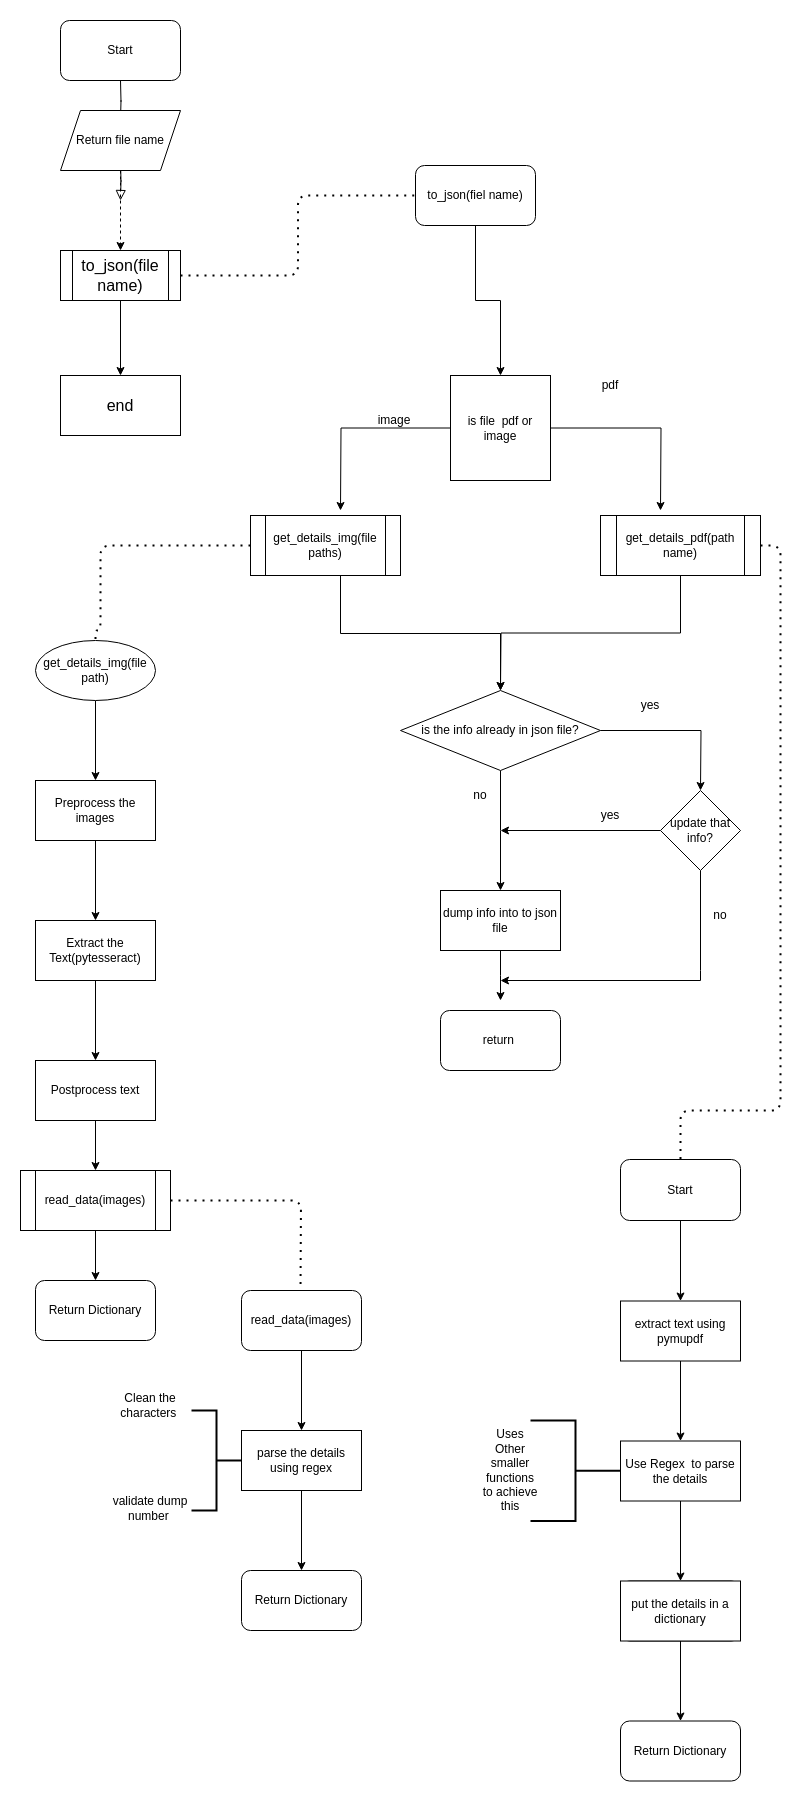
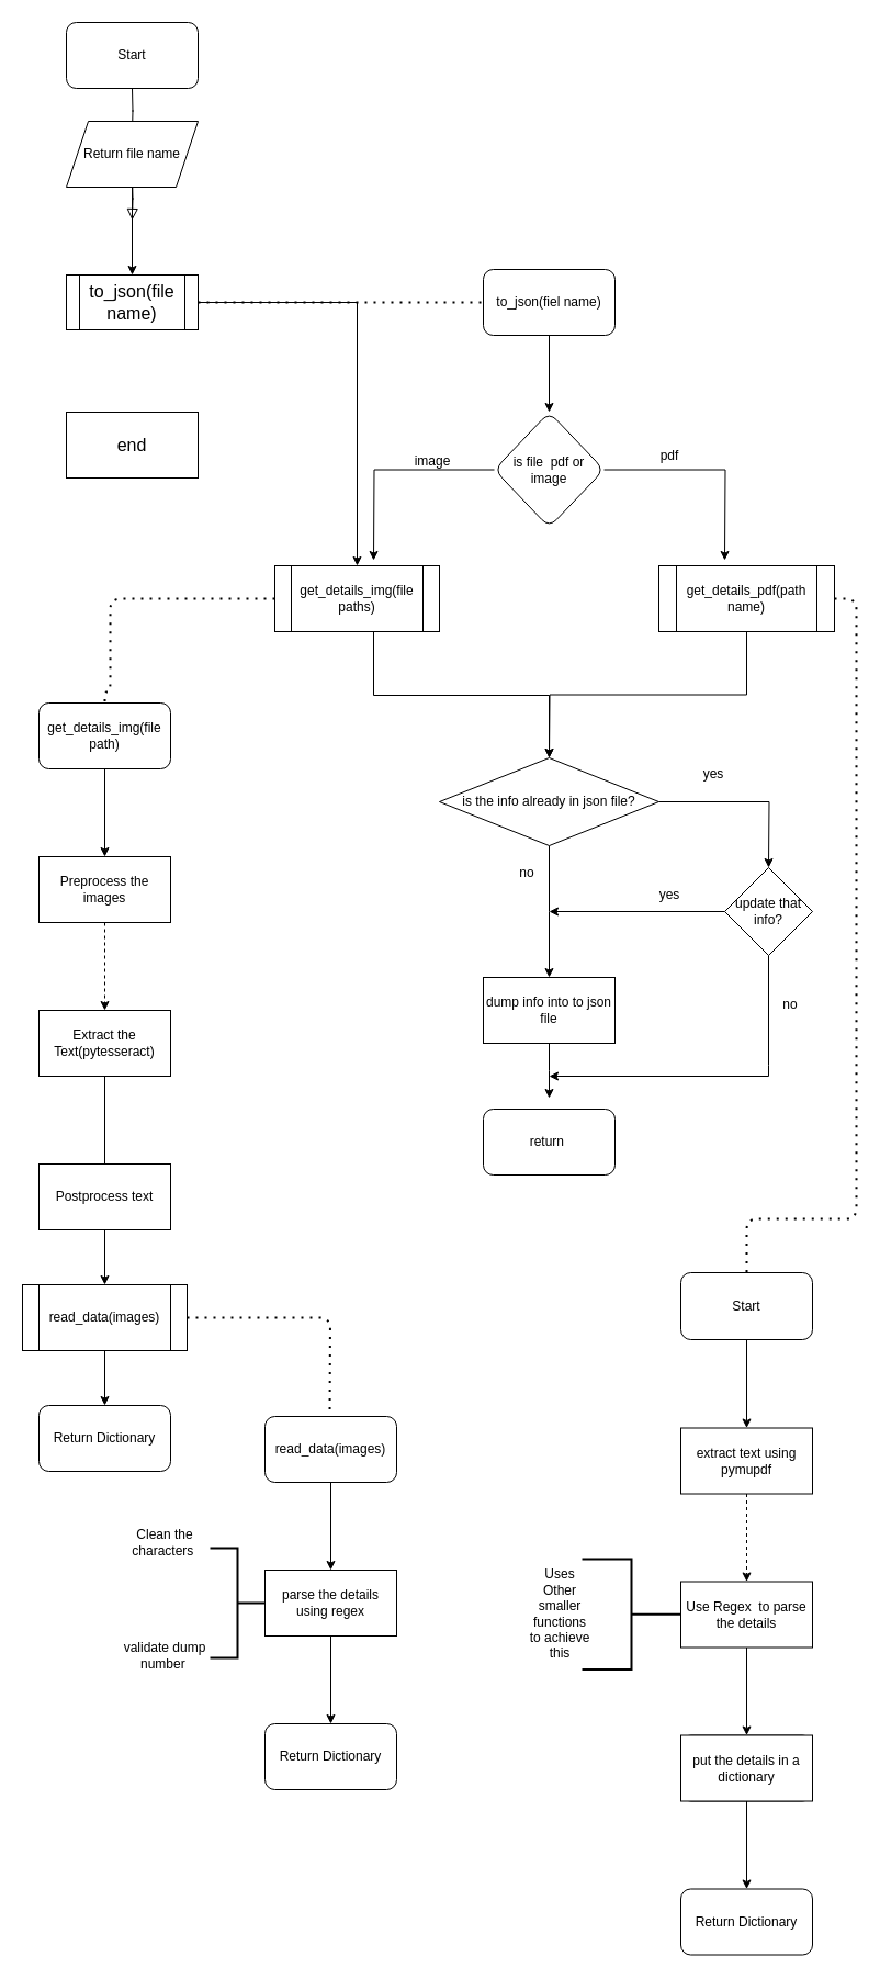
  <mxCell id="0" />
  <mxCell id="1" parent="0" />
  <mxCell id="2" value="" style="rounded=0;html=1;jettySize=auto;orthogonalLoop=1;fontSize=11;endArrow=block;endFill=0;endSize=8;strokeWidth=1;shadow=0;labelBackgroundColor=none;edgeStyle=orthogonalEdgeStyle;" parent="1" edge="1"><mxGeometry relative="1" as="geometry"><mxPoint x="120" y="160" as="sourcePoint" /><mxPoint x="120" y="200" as="targetPoint" /></mxGeometry></mxCell>
  <mxCell id="3" value="" style="edgeStyle=orthogonalEdgeStyle;rounded=0;orthogonalLoop=1;jettySize=auto;html=1;" edge="1" parent="1"><mxGeometry relative="1" as="geometry"><mxPoint x="120" y="80" as="sourcePoint" /><mxPoint x="120" y="120" as="targetPoint" /></mxGeometry></mxCell>
  <mxCell id="4" value="Start" style="rounded=1;whiteSpace=wrap;html=1;" vertex="1" parent="1"><mxGeometry x="60" y="20" width="120" height="60" as="geometry" /></mxCell>
- <mxCell id="5" value="" style="edgeStyle=orthogonalEdgeStyle;rounded=0;orthogonalLoop=1;jettySize=auto;html=1;dashed=1;" edge="1" parent="1" source="6" target="9"><mxGeometry relative="1" as="geometry" /></mxCell>
+ <mxCell id="5" value="" style="edgeStyle=orthogonalEdgeStyle;rounded=0;orthogonalLoop=1;jettySize=auto;html=1;" edge="1" parent="1" source="6" target="9"><mxGeometry relative="1" as="geometry" /></mxCell>
  <mxCell id="6" value="Return file name" style="shape=parallelogram;perimeter=parallelogramPerimeter;whiteSpace=wrap;html=1;fixedSize=1;" vertex="1" parent="1"><mxGeometry x="60" y="110" width="120" height="60" as="geometry" /></mxCell>
- <mxCell id="7" value="" style="edgeStyle=orthogonalEdgeStyle;rounded=0;orthogonalLoop=1;jettySize=auto;html=1;" edge="1" parent="1" source="9" target="10"><mxGeometry relative="1" as="geometry" /></mxCell>
+ <mxCell id="7" value="" style="edgeStyle=orthogonalEdgeStyle;rounded=0;orthogonalLoop=1;jettySize=auto;html=1;" edge="1" parent="1" source="9" target="20"><mxGeometry relative="1" as="geometry" /></mxCell>
  <mxCell id="8" style="edgeStyle=orthogonalEdgeStyle;rounded=1;orthogonalLoop=1;jettySize=auto;html=1;entryX=0;entryY=0.5;entryDx=0;entryDy=0;endArrow=none;dashed=1;dashPattern=1 3;strokeWidth=2;" edge="1" parent="1" source="9" target="12"><mxGeometry relative="1" as="geometry" /></mxCell>
  <mxCell id="9" value="&lt;font size=&quot;3&quot;&gt;to_json(file name)&lt;/font&gt;" style="whiteSpace=wrap;html=1;shape=process;" vertex="1" parent="1"><mxGeometry x="60" y="250" width="120" height="50" as="geometry" /></mxCell>
  <mxCell id="10" value="&lt;font size=&quot;3&quot;&gt;end&lt;/font&gt;" style="whiteSpace=wrap;html=1;" vertex="1" parent="1"><mxGeometry x="60" y="375" width="120" height="60" as="geometry" /></mxCell>
  <mxCell id="11" value="" style="edgeStyle=orthogonalEdgeStyle;rounded=0;orthogonalLoop=1;jettySize=auto;html=1;" edge="1" parent="1" source="12" target="15"><mxGeometry relative="1" as="geometry" /></mxCell>
- <mxCell id="12" value="to_json(fiel name)" style="rounded=1;whiteSpace=wrap;html=1;" vertex="1" parent="1"><mxGeometry x="415" y="165" width="120" height="60" as="geometry" /></mxCell>
+ <mxCell id="12" value="to_json(fiel name)" style="rounded=1;whiteSpace=wrap;html=1;" vertex="1" parent="1"><mxGeometry x="440" y="245" width="120" height="60" as="geometry" /></mxCell>
  <mxCell id="13" style="edgeStyle=orthogonalEdgeStyle;rounded=0;orthogonalLoop=1;jettySize=auto;html=1;" edge="1" parent="1" source="15"><mxGeometry relative="1" as="geometry"><mxPoint x="660" y="510" as="targetPoint" /></mxGeometry></mxCell>
  <mxCell id="14" style="edgeStyle=orthogonalEdgeStyle;rounded=0;orthogonalLoop=1;jettySize=auto;html=1;exitX=0;exitY=0.5;exitDx=0;exitDy=0;" edge="1" parent="1" source="15"><mxGeometry relative="1" as="geometry"><mxPoint x="340" y="510" as="targetPoint" /></mxGeometry></mxCell>
- <mxCell id="15" value="is file&amp;nbsp; pdf or image" style="whiteSpace=wrap;html=1;rounded=0;" vertex="1" parent="1"><mxGeometry x="450" y="375" width="100" height="105" as="geometry" /></mxCell>
+ <mxCell id="15" value="is file&amp;nbsp; pdf or image" style="rhombus;whiteSpace=wrap;html=1;rounded=1;" vertex="1" parent="1"><mxGeometry x="450" y="375" width="100" height="105" as="geometry" /></mxCell>
  <mxCell id="16" value="image" style="text;html=1;strokeColor=none;fillColor=none;align=center;verticalAlign=middle;whiteSpace=wrap;rounded=0;" vertex="1" parent="1"><mxGeometry x="361" y="405" width="66" height="30" as="geometry" /></mxCell>
- <mxCell id="17" value="pdf" style="text;html=1;strokeColor=none;fillColor=none;align=center;verticalAlign=middle;whiteSpace=wrap;rounded=0;" vertex="1" parent="1"><mxGeometry x="580" y="370" width="60" height="30" as="geometry" /></mxCell>
+ <mxCell id="17" value="pdf" style="text;html=1;strokeColor=none;fillColor=none;align=center;verticalAlign=middle;whiteSpace=wrap;rounded=0;" vertex="1" parent="1"><mxGeometry x="580" y="400" width="60" height="30" as="geometry" /></mxCell>
  <mxCell id="18" style="edgeStyle=orthogonalEdgeStyle;rounded=0;orthogonalLoop=1;jettySize=auto;html=1;exitX=0.25;exitY=1;exitDx=0;exitDy=0;" edge="1" parent="1" source="20"><mxGeometry relative="1" as="geometry"><mxPoint x="500" y="690" as="targetPoint" /><Array as="points"><mxPoint x="340" y="575" /><mxPoint x="340" y="633" /><mxPoint x="500" y="633" /></Array></mxGeometry></mxCell>
  <mxCell id="19" style="edgeStyle=orthogonalEdgeStyle;rounded=1;orthogonalLoop=1;jettySize=auto;html=1;endArrow=none;dashed=1;dashPattern=1 3;strokeWidth=2;entryX=0.5;entryY=0;entryDx=0;entryDy=0;" edge="1" parent="1" source="20" target="39"><mxGeometry relative="1" as="geometry"><mxPoint x="100" y="630" as="targetPoint" /><Array as="points"><mxPoint x="100" y="545" /><mxPoint x="100" y="630" /><mxPoint x="95" y="630" /></Array></mxGeometry></mxCell>
  <mxCell id="20" value="get_details_img(file paths)" style="shape=process;whiteSpace=wrap;html=1;backgroundOutline=1;" vertex="1" parent="1"><mxGeometry x="250" y="515" width="150" height="60" as="geometry" /></mxCell>
  <mxCell id="21" style="edgeStyle=orthogonalEdgeStyle;rounded=0;orthogonalLoop=1;jettySize=auto;html=1;exitX=0.5;exitY=1;exitDx=0;exitDy=0;" edge="1" parent="1" source="23"><mxGeometry relative="1" as="geometry"><mxPoint x="500" y="690" as="targetPoint" /></mxGeometry></mxCell>
  <mxCell id="22" style="edgeStyle=orthogonalEdgeStyle;rounded=1;orthogonalLoop=1;jettySize=auto;html=1;endArrow=none;dashed=1;dashPattern=1 3;strokeWidth=2;" edge="1" parent="1" source="23" target="41"><mxGeometry relative="1" as="geometry"><mxPoint x="590" y="1110" as="targetPoint" /><Array as="points"><mxPoint x="780" y="545" /><mxPoint x="780" y="1110" /><mxPoint x="680" y="1110" /></Array></mxGeometry></mxCell>
  <mxCell id="23" value="get_details_pdf(path name)" style="shape=process;whiteSpace=wrap;html=1;backgroundOutline=1;" vertex="1" parent="1"><mxGeometry x="600" y="515" width="160" height="60" as="geometry" /></mxCell>
  <mxCell id="24" style="edgeStyle=orthogonalEdgeStyle;rounded=0;orthogonalLoop=1;jettySize=auto;html=1;" edge="1" parent="1" source="26"><mxGeometry relative="1" as="geometry"><mxPoint x="700" y="790" as="targetPoint" /></mxGeometry></mxCell>
  <mxCell id="25" style="edgeStyle=orthogonalEdgeStyle;rounded=0;orthogonalLoop=1;jettySize=auto;html=1;exitX=0.5;exitY=1;exitDx=0;exitDy=0;" edge="1" parent="1" source="26"><mxGeometry relative="1" as="geometry"><mxPoint x="500" y="890" as="targetPoint" /></mxGeometry></mxCell>
  <mxCell id="26" value="is the info already in json file?" style="rhombus;whiteSpace=wrap;html=1;" vertex="1" parent="1"><mxGeometry x="400" y="690" width="200" height="80" as="geometry" /></mxCell>
  <mxCell id="27" value="yes" style="text;html=1;strokeColor=none;fillColor=none;align=center;verticalAlign=middle;whiteSpace=wrap;rounded=0;" vertex="1" parent="1"><mxGeometry x="620" y="690" width="60" height="30" as="geometry" /></mxCell>
  <mxCell id="28" style="edgeStyle=orthogonalEdgeStyle;rounded=0;orthogonalLoop=1;jettySize=auto;html=1;exitX=0;exitY=0.5;exitDx=0;exitDy=0;" edge="1" parent="1" source="30"><mxGeometry relative="1" as="geometry"><mxPoint x="500" y="830" as="targetPoint" /></mxGeometry></mxCell>
  <mxCell id="29" style="edgeStyle=orthogonalEdgeStyle;rounded=0;orthogonalLoop=1;jettySize=auto;html=1;" edge="1" parent="1" source="30"><mxGeometry relative="1" as="geometry"><mxPoint x="500" y="980" as="targetPoint" /><Array as="points"><mxPoint x="700" y="970" /><mxPoint x="700" y="970" /></Array></mxGeometry></mxCell>
  <mxCell id="30" value="update that info?" style="rhombus;whiteSpace=wrap;html=1;" vertex="1" parent="1"><mxGeometry x="660" y="790" width="80" height="80" as="geometry" /></mxCell>
  <mxCell id="31" value="yes" style="text;html=1;strokeColor=none;fillColor=none;align=center;verticalAlign=middle;whiteSpace=wrap;rounded=0;" vertex="1" parent="1"><mxGeometry x="580" y="800" width="60" height="30" as="geometry" /></mxCell>
  <mxCell id="32" style="edgeStyle=orthogonalEdgeStyle;rounded=0;orthogonalLoop=1;jettySize=auto;html=1;exitX=0.5;exitY=1;exitDx=0;exitDy=0;" edge="1" parent="1" source="33"><mxGeometry relative="1" as="geometry"><mxPoint x="480" y="810" as="targetPoint" /></mxGeometry></mxCell>
  <mxCell id="33" value="no" style="text;html=1;strokeColor=none;fillColor=none;align=center;verticalAlign=middle;whiteSpace=wrap;rounded=0;" vertex="1" parent="1"><mxGeometry x="450" y="780" width="60" height="30" as="geometry" /></mxCell>
  <mxCell id="34" style="edgeStyle=orthogonalEdgeStyle;rounded=0;orthogonalLoop=1;jettySize=auto;html=1;" edge="1" parent="1" source="35"><mxGeometry relative="1" as="geometry"><mxPoint x="500" y="1000" as="targetPoint" /></mxGeometry></mxCell>
  <mxCell id="35" value="dump info into to json file" style="rounded=0;whiteSpace=wrap;html=1;" vertex="1" parent="1"><mxGeometry x="440" y="890" width="120" height="60" as="geometry" /></mxCell>
  <mxCell id="36" value="return&amp;nbsp;" style="rounded=1;whiteSpace=wrap;html=1;" vertex="1" parent="1"><mxGeometry x="440" y="1010" width="120" height="60" as="geometry" /></mxCell>
  <mxCell id="37" value="no" style="text;html=1;strokeColor=none;fillColor=none;align=center;verticalAlign=middle;whiteSpace=wrap;rounded=0;" vertex="1" parent="1"><mxGeometry x="690" y="900" width="60" height="30" as="geometry" /></mxCell>
  <mxCell id="38" value="" style="edgeStyle=orthogonalEdgeStyle;rounded=0;orthogonalLoop=1;jettySize=auto;html=1;" edge="1" parent="1" source="39" target="53"><mxGeometry relative="1" as="geometry" /></mxCell>
- <mxCell id="39" value="get_details_img(file path)" style="ellipse;whiteSpace=wrap;html=1;" vertex="1" parent="1"><mxGeometry x="35" y="640" width="120" height="60" as="geometry" /></mxCell>
+ <mxCell id="39" value="get_details_img(file path)" style="rounded=1;whiteSpace=wrap;html=1;" vertex="1" parent="1"><mxGeometry x="35" y="640" width="120" height="60" as="geometry" /></mxCell>
  <mxCell id="40" value="" style="edgeStyle=orthogonalEdgeStyle;rounded=0;orthogonalLoop=1;jettySize=auto;html=1;" edge="1" parent="1" source="41" target="43"><mxGeometry relative="1" as="geometry" /></mxCell>
  <mxCell id="41" value="Start" style="rounded=1;whiteSpace=wrap;html=1;" vertex="1" parent="1"><mxGeometry x="620" y="1159" width="120" height="61" as="geometry" /></mxCell>
- <mxCell id="42" value="" style="edgeStyle=orthogonalEdgeStyle;rounded=0;orthogonalLoop=1;jettySize=auto;html=1;" edge="1" parent="1" source="43" target="45"><mxGeometry relative="1" as="geometry" /></mxCell>
+ <mxCell id="42" value="" style="edgeStyle=orthogonalEdgeStyle;rounded=0;orthogonalLoop=1;jettySize=auto;html=1;dashed=1;" edge="1" parent="1" source="43" target="45"><mxGeometry relative="1" as="geometry" /></mxCell>
  <mxCell id="43" value="extract text using pymupdf" style="whiteSpace=wrap;html=1;rounded=0;" vertex="1" parent="1"><mxGeometry x="620" y="1300.5" width="120" height="60" as="geometry" /></mxCell>
  <mxCell id="44" value="" style="edgeStyle=orthogonalEdgeStyle;rounded=0;orthogonalLoop=1;jettySize=auto;html=1;" edge="1" parent="1" source="45" target="46"><mxGeometry relative="1" as="geometry" /></mxCell>
  <mxCell id="45" value="Use Regex&amp;nbsp; to parse the details" style="whiteSpace=wrap;html=1;rounded=0;" vertex="1" parent="1"><mxGeometry x="620" y="1440.5" width="120" height="60" as="geometry" /></mxCell>
  <mxCell id="46" value="Return" style="whiteSpace=wrap;html=1;rounded=1;" vertex="1" parent="1"><mxGeometry x="620" y="1580.5" width="120" height="60" as="geometry" /></mxCell>
  <mxCell id="47" value="" style="strokeWidth=2;html=1;shape=mxgraph.flowchart.annotation_2;align=left;labelPosition=right;pointerEvents=1;direction=west;" vertex="1" parent="1"><mxGeometry x="530" y="1420" width="90" height="100.5" as="geometry" /></mxCell>
  <mxCell id="48" value="Uses Other smaller functions to achieve this" style="text;html=1;strokeColor=none;fillColor=none;align=center;verticalAlign=middle;whiteSpace=wrap;rounded=0;" vertex="1" parent="1"><mxGeometry x="480" y="1455.25" width="60" height="30" as="geometry" /></mxCell>
  <mxCell id="49" value="" style="edgeStyle=orthogonalEdgeStyle;rounded=0;orthogonalLoop=1;jettySize=auto;html=1;" edge="1" parent="1" source="50" target="51"><mxGeometry relative="1" as="geometry" /></mxCell>
  <mxCell id="50" value="put the details in a dictionary" style="rounded=0;whiteSpace=wrap;html=1;" vertex="1" parent="1"><mxGeometry x="620" y="1580.5" width="120" height="60" as="geometry" /></mxCell>
  <mxCell id="51" value="Return Dictionary" style="whiteSpace=wrap;html=1;rounded=1;" vertex="1" parent="1"><mxGeometry x="620" y="1720.5" width="120" height="60" as="geometry" /></mxCell>
- <mxCell id="52" value="" style="edgeStyle=orthogonalEdgeStyle;rounded=0;orthogonalLoop=1;jettySize=auto;html=1;" edge="1" parent="1" source="53" target="55"><mxGeometry relative="1" as="geometry" /></mxCell>
+ <mxCell id="52" value="" style="edgeStyle=orthogonalEdgeStyle;rounded=0;orthogonalLoop=1;jettySize=auto;html=1;dashed=1;" edge="1" parent="1" source="53" target="55"><mxGeometry relative="1" as="geometry" /></mxCell>
  <mxCell id="53" value="Preprocess the images" style="whiteSpace=wrap;html=1;rounded=0;" vertex="1" parent="1"><mxGeometry x="35" y="780" width="120" height="60" as="geometry" /></mxCell>
- <mxCell id="54" value="" style="edgeStyle=orthogonalEdgeStyle;rounded=0;orthogonalLoop=1;jettySize=auto;html=1;" edge="1" parent="1" source="55" target="57"><mxGeometry relative="1" as="geometry" /></mxCell>
+ <mxCell id="54" value="" style="edgeStyle=orthogonalEdgeStyle;rounded=0;orthogonalLoop=1;jettySize=auto;html=1;endArrow=none;" edge="1" parent="1" source="55" target="57"><mxGeometry relative="1" as="geometry" /></mxCell>
  <mxCell id="55" value="Extract the Text(pytesseract)" style="whiteSpace=wrap;html=1;rounded=0;" vertex="1" parent="1"><mxGeometry x="35" y="920" width="120" height="60" as="geometry" /></mxCell>
  <mxCell id="56" value="" style="edgeStyle=orthogonalEdgeStyle;rounded=0;orthogonalLoop=1;jettySize=auto;html=1;" edge="1" parent="1" source="57" target="60"><mxGeometry relative="1" as="geometry" /></mxCell>
  <mxCell id="57" value="Postprocess text" style="whiteSpace=wrap;html=1;rounded=0;" vertex="1" parent="1"><mxGeometry x="35" y="1060" width="120" height="60" as="geometry" /></mxCell>
  <mxCell id="58" value="" style="edgeStyle=orthogonalEdgeStyle;rounded=0;orthogonalLoop=1;jettySize=auto;html=1;" edge="1" parent="1" source="60" target="61"><mxGeometry relative="1" as="geometry" /></mxCell>
  <mxCell id="59" style="edgeStyle=orthogonalEdgeStyle;rounded=1;orthogonalLoop=1;jettySize=auto;html=1;endArrow=none;dashed=1;dashPattern=1 3;strokeWidth=2;" edge="1" parent="1" source="60"><mxGeometry relative="1" as="geometry"><mxPoint x="300" y="1290" as="targetPoint" /></mxGeometry></mxCell>
  <mxCell id="60" value="read_data(images)" style="shape=process;whiteSpace=wrap;html=1;backgroundOutline=1;" vertex="1" parent="1"><mxGeometry x="20" y="1170" width="150" height="60" as="geometry" /></mxCell>
  <mxCell id="61" value="Return Dictionary" style="rounded=1;whiteSpace=wrap;html=1;" vertex="1" parent="1"><mxGeometry x="35" y="1280" width="120" height="60" as="geometry" /></mxCell>
  <mxCell id="62" value="" style="edgeStyle=orthogonalEdgeStyle;rounded=0;orthogonalLoop=1;jettySize=auto;html=1;" edge="1" parent="1" source="63" target="65"><mxGeometry relative="1" as="geometry" /></mxCell>
  <mxCell id="63" value="read_data(images)" style="rounded=1;whiteSpace=wrap;html=1;" vertex="1" parent="1"><mxGeometry x="241" y="1290" width="120" height="60" as="geometry" /></mxCell>
  <mxCell id="64" value="" style="edgeStyle=orthogonalEdgeStyle;rounded=0;orthogonalLoop=1;jettySize=auto;html=1;" edge="1" parent="1" source="65" target="69"><mxGeometry relative="1" as="geometry" /></mxCell>
  <mxCell id="65" value="parse the details using regex" style="rounded=0;whiteSpace=wrap;html=1;" vertex="1" parent="1"><mxGeometry x="241" y="1430" width="120" height="60" as="geometry" /></mxCell>
  <mxCell id="66" value="" style="strokeWidth=2;html=1;shape=mxgraph.flowchart.annotation_2;align=left;labelPosition=right;pointerEvents=1;direction=west;" vertex="1" parent="1"><mxGeometry x="191" y="1410" width="50" height="100" as="geometry" /></mxCell>
  <mxCell id="67" value="Clean the characters&amp;nbsp;" style="text;html=1;strokeColor=none;fillColor=none;align=center;verticalAlign=middle;whiteSpace=wrap;rounded=0;" vertex="1" parent="1"><mxGeometry x="120" y="1390" width="60" height="30" as="geometry" /></mxCell>
  <mxCell id="68" value="validate dump number&amp;nbsp;" style="text;html=1;strokeColor=none;fillColor=none;align=center;verticalAlign=middle;whiteSpace=wrap;rounded=0;" vertex="1" parent="1"><mxGeometry x="110" y="1480" width="80" height="55.25" as="geometry" /></mxCell>
  <mxCell id="69" value="Return Dictionary" style="whiteSpace=wrap;html=1;rounded=1;" vertex="1" parent="1"><mxGeometry x="241" y="1570" width="120" height="60" as="geometry" /></mxCell>
